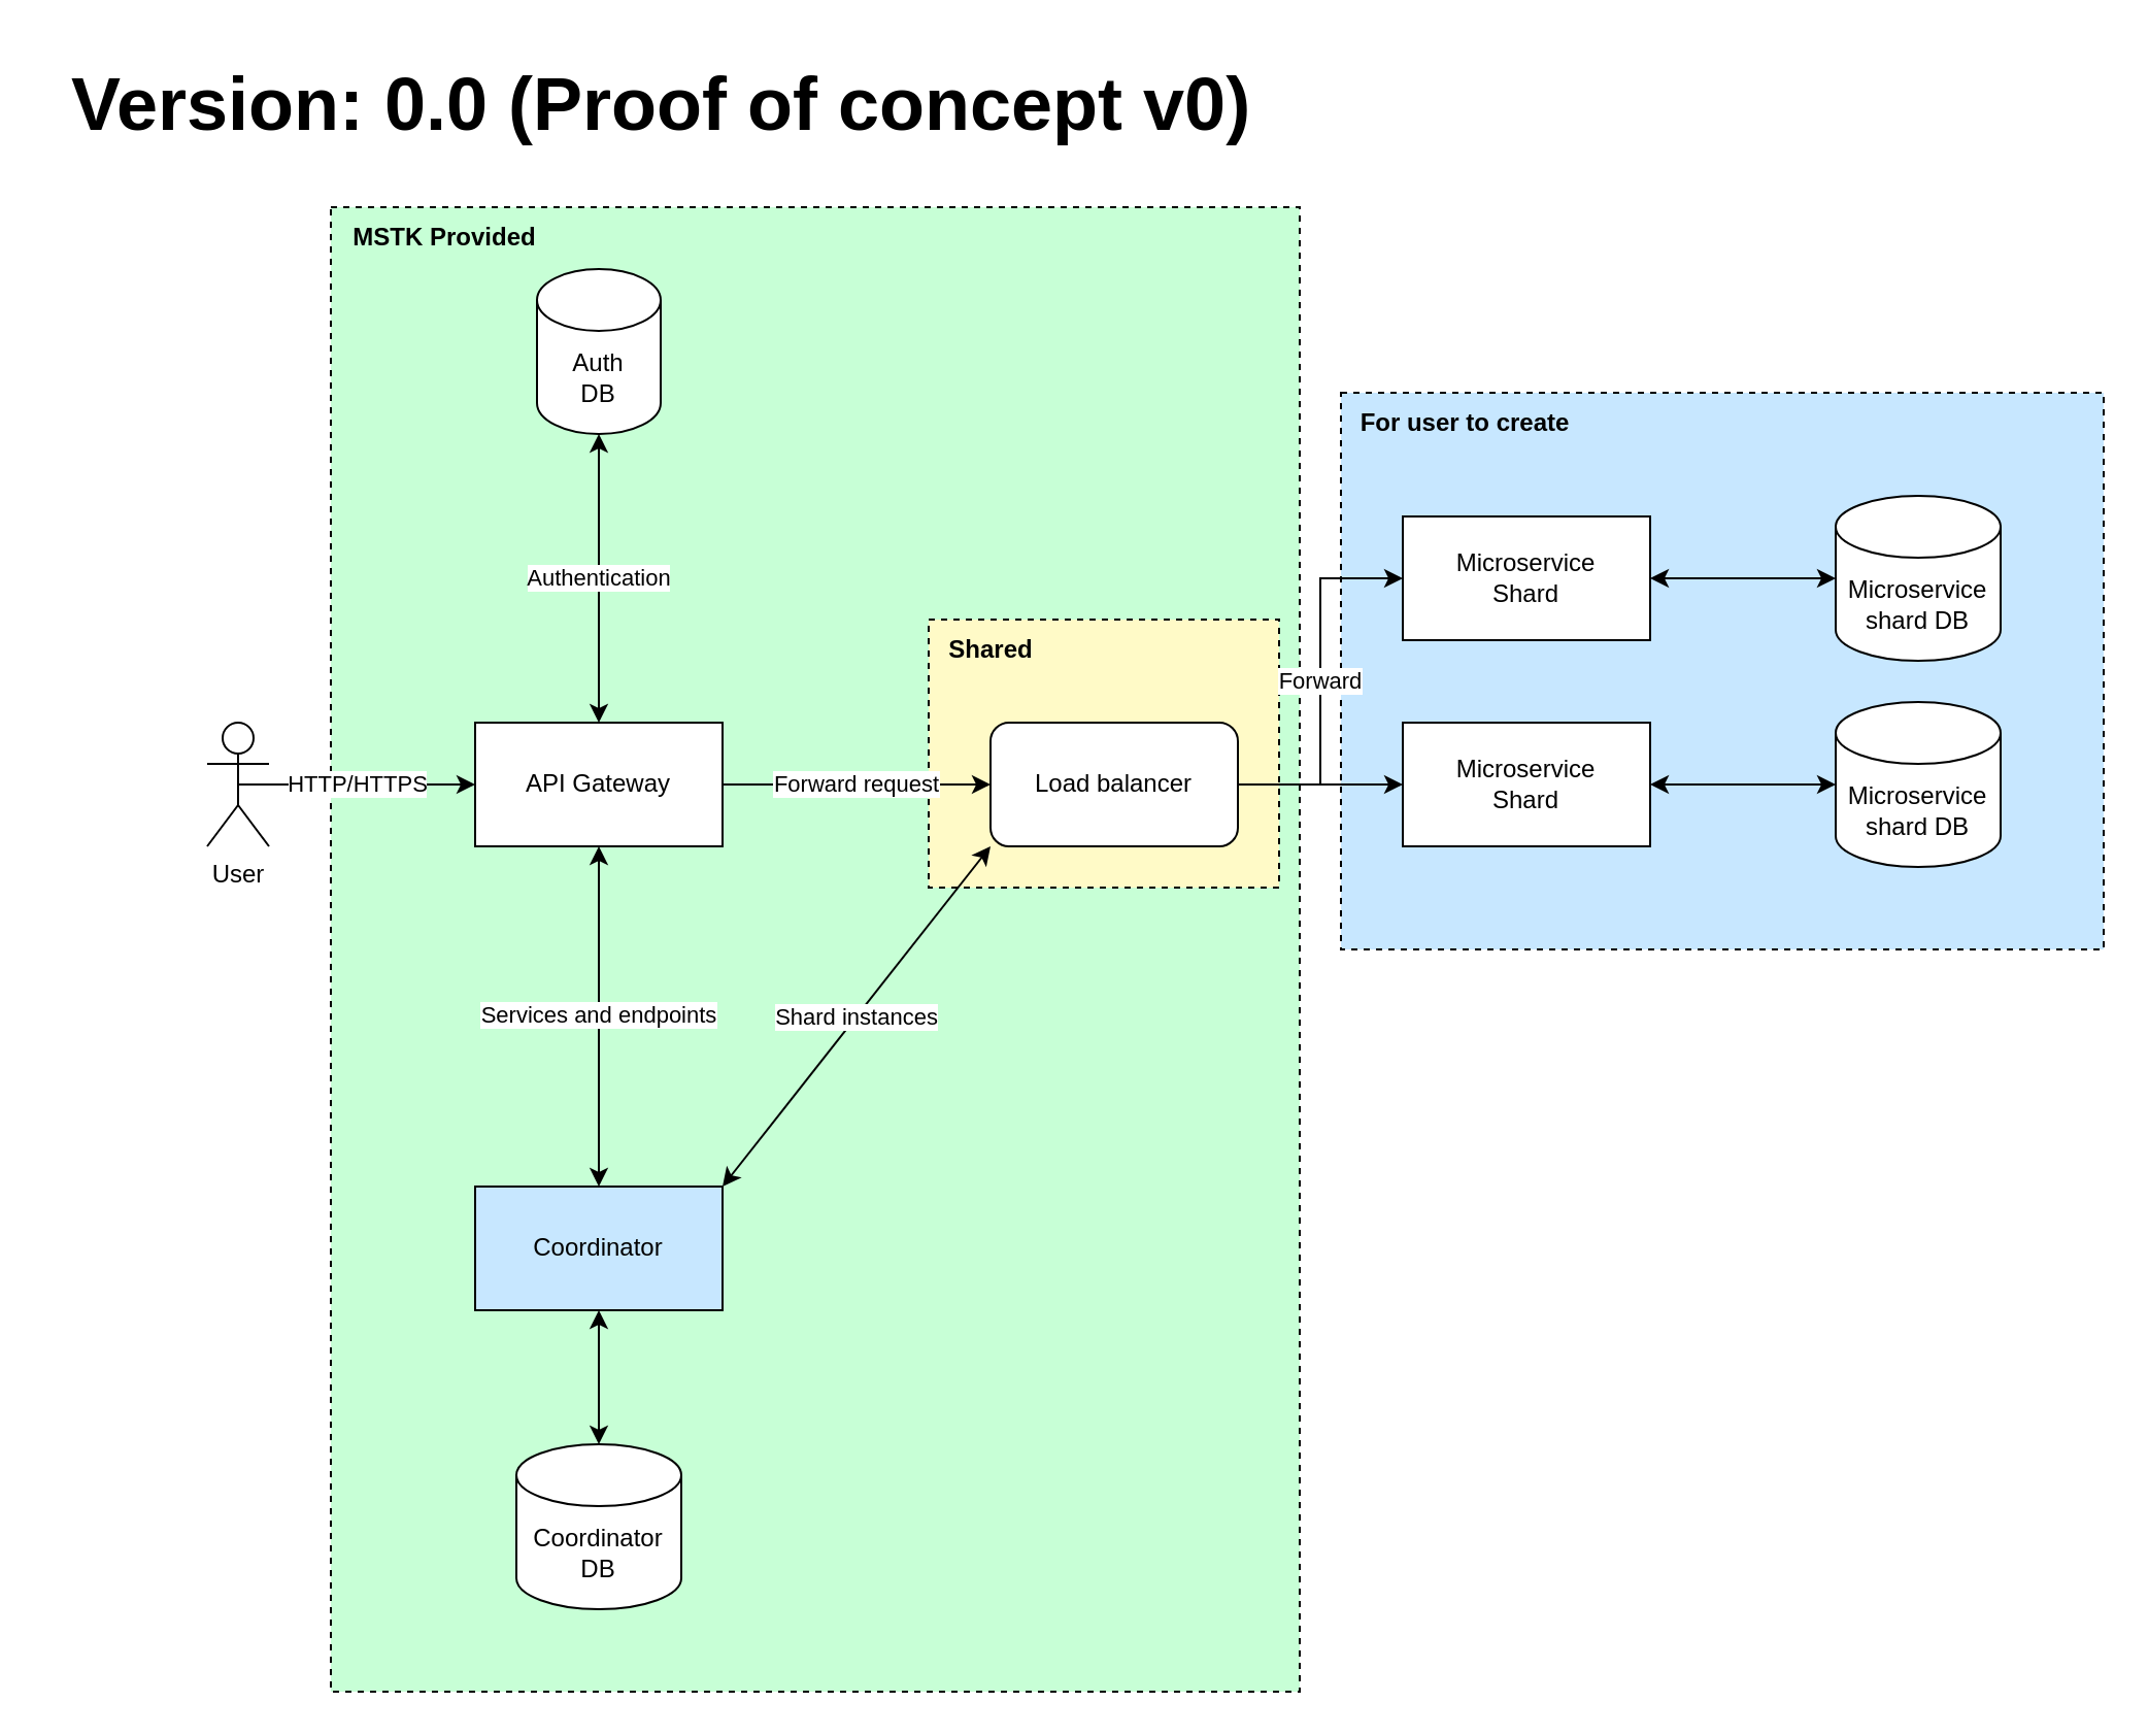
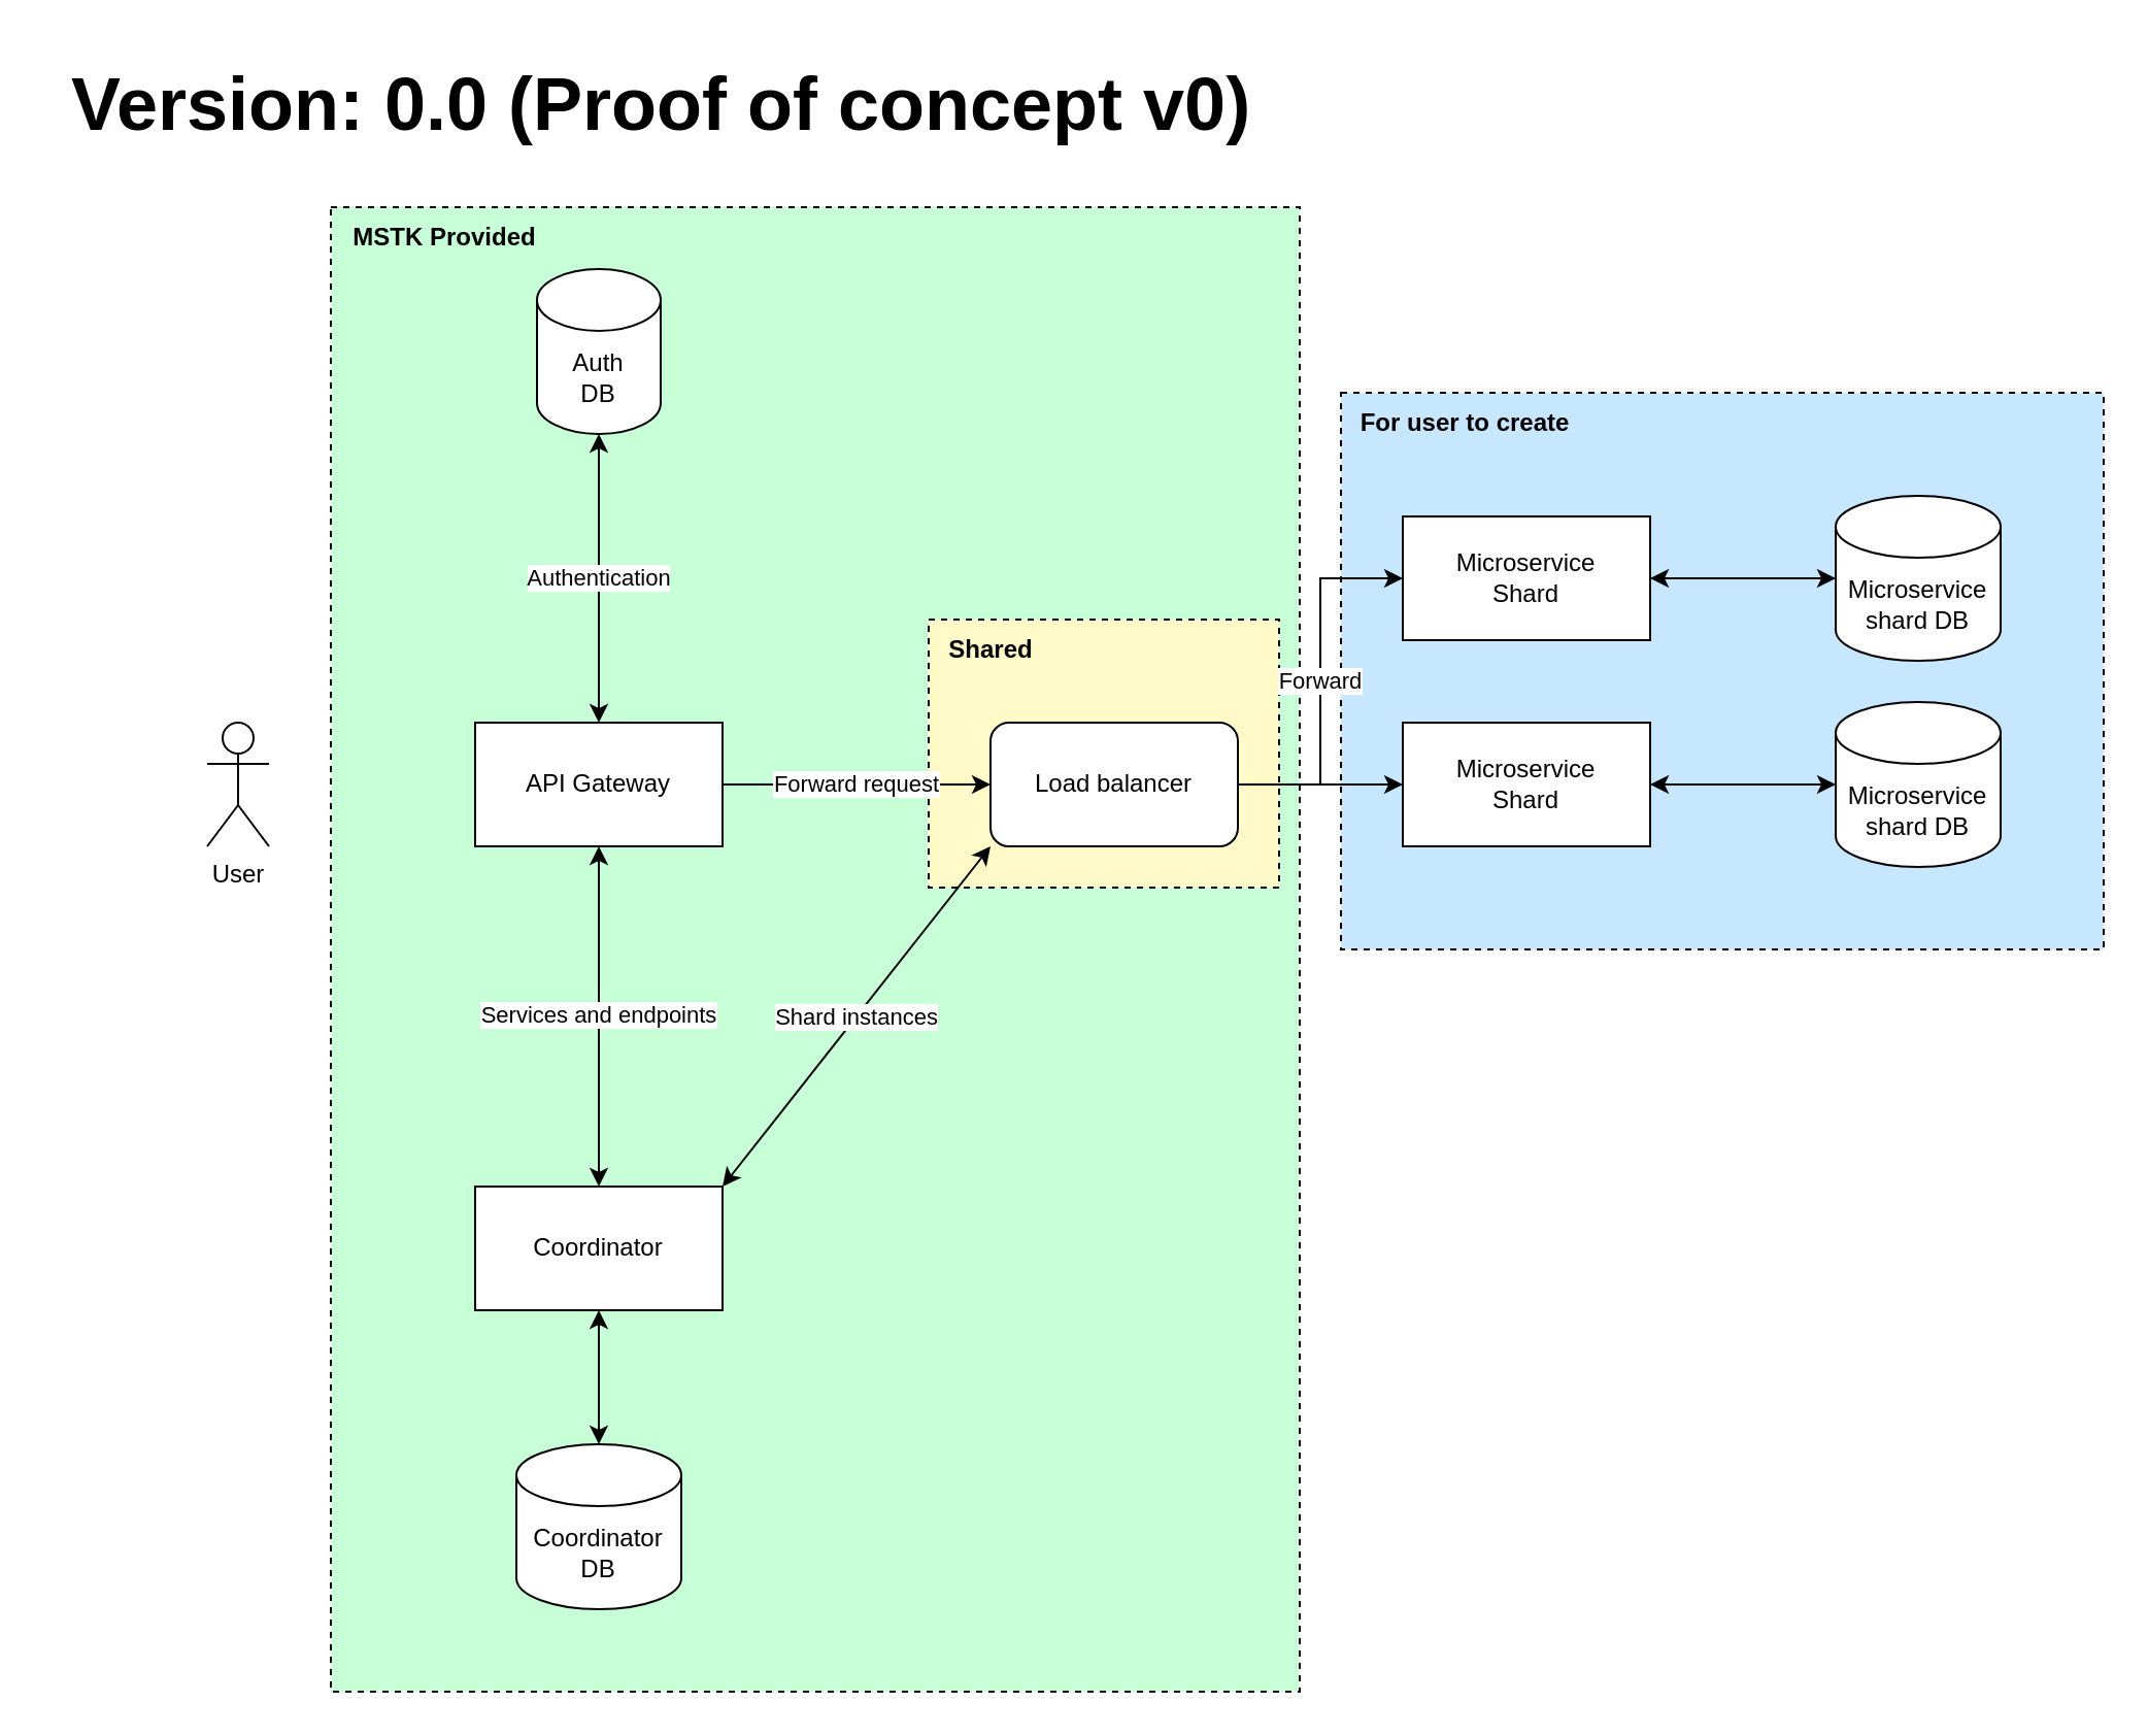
  <mxCell id="0" />
  <mxCell id="1" parent="0" />
  <mxCell id="2" value="" style="whiteSpace=wrap;html=1;dashed=1;perimeterSpacing=0;strokeWidth=1;fillColor=#c7e7ff;" vertex="1" parent="1"><mxGeometry x="650" y="190" width="370" height="270" as="geometry" /></mxCell>
  <mxCell id="3" value="" style="whiteSpace=wrap;html=1;dashed=1;perimeterSpacing=0;strokeWidth=1;fillColor=#C7FFD6;" vertex="1" parent="1"><mxGeometry x="160" y="100" width="470" height="720" as="geometry" /></mxCell>
  <mxCell id="4" value="" style="whiteSpace=wrap;html=1;dashed=1;perimeterSpacing=0;strokeWidth=1;fillColor=#fffac7;" vertex="1" parent="1"><mxGeometry x="450" y="300" width="170" height="130" as="geometry" /></mxCell>
- <mxCell id="5" value="HTTP/HTTPS" style="edgeStyle=orthogonalEdgeStyle;rounded=0;orthogonalLoop=1;jettySize=auto;html=1;exitX=0.5;exitY=0.5;exitDx=0;exitDy=0;exitPerimeter=0;" parent="1" source="6" target="9" edge="1"><mxGeometry relative="1" as="geometry" /></mxCell>
  <mxCell id="6" value="User&lt;br&gt;" style="shape=umlActor;verticalLabelPosition=bottom;verticalAlign=top;html=1;outlineConnect=0;" parent="1" vertex="1"><mxGeometry x="100" y="350" width="30" height="60" as="geometry" /></mxCell>
  <mxCell id="7" value="Forward request" style="edgeStyle=orthogonalEdgeStyle;rounded=0;orthogonalLoop=1;jettySize=auto;html=1;exitX=1;exitY=0.5;exitDx=0;exitDy=0;entryX=0;entryY=0.5;entryDx=0;entryDy=0;strokeColor=default;" parent="1" source="9" target="13" edge="1"><mxGeometry relative="1" as="geometry"><Array as="points"><mxPoint x="410" y="380" /><mxPoint x="410" y="380" /></Array></mxGeometry></mxCell>
  <mxCell id="8" value="Authentication" style="edgeStyle=none;rounded=0;orthogonalLoop=1;jettySize=auto;html=1;exitX=0.5;exitY=0;exitDx=0;exitDy=0;entryX=0.5;entryY=1;entryDx=0;entryDy=0;entryPerimeter=0;strokeColor=default;startArrow=classic;startFill=1;" parent="1" source="9" target="24" edge="1"><mxGeometry relative="1" as="geometry" /></mxCell>
  <mxCell id="9" value="API Gateway" style="whiteSpace=wrap;html=1;verticalAlign=middle;" parent="1" vertex="1"><mxGeometry x="230" y="350" width="120" height="60" as="geometry" /></mxCell>
- <mxCell id="10" value="Coordinator" style="rounded=0;whiteSpace=wrap;html=1;fillColor=#c7e7ff;" parent="1" vertex="1"><mxGeometry x="230" y="575" width="120" height="60" as="geometry" /></mxCell>
+ <mxCell id="10" value="Coordinator" style="rounded=0;whiteSpace=wrap;html=1;" parent="1" vertex="1"><mxGeometry x="230" y="575" width="120" height="60" as="geometry" /></mxCell>
  <mxCell id="11" value="" style="edgeStyle=orthogonalEdgeStyle;rounded=0;orthogonalLoop=1;jettySize=auto;html=1;" parent="1" source="13" target="14" edge="1"><mxGeometry relative="1" as="geometry" /></mxCell>
  <mxCell id="12" value="Forward" style="edgeStyle=orthogonalEdgeStyle;rounded=0;orthogonalLoop=1;jettySize=auto;html=1;exitX=1;exitY=0.5;exitDx=0;exitDy=0;entryX=0;entryY=0.5;entryDx=0;entryDy=0;strokeColor=default;" parent="1" source="13" target="21" edge="1"><mxGeometry relative="1" as="geometry" /></mxCell>
  <mxCell id="13" value="Load balancer" style="whiteSpace=wrap;html=1;rounded=1;" parent="1" vertex="1"><mxGeometry x="480" y="350" width="120" height="60" as="geometry" /></mxCell>
  <mxCell id="14" value="Microservice&lt;br&gt;Shard" style="whiteSpace=wrap;html=1;rounded=0;" parent="1" vertex="1"><mxGeometry x="680" y="350" width="120" height="60" as="geometry" /></mxCell>
  <mxCell id="15" value="Coordinator&lt;br&gt;DB" style="shape=cylinder3;whiteSpace=wrap;html=1;boundedLbl=1;backgroundOutline=1;size=15;" parent="1" vertex="1"><mxGeometry x="250" y="700" width="80" height="80" as="geometry" /></mxCell>
  <mxCell id="16" value="" style="endArrow=classic;startArrow=classic;html=1;rounded=0;entryX=0.5;entryY=1;entryDx=0;entryDy=0;exitX=0.5;exitY=0;exitDx=0;exitDy=0;exitPerimeter=0;" parent="1" source="15" target="10" edge="1"><mxGeometry width="50" height="50" relative="1" as="geometry"><mxPoint x="280" y="700" as="sourcePoint" /><mxPoint x="330" y="650" as="targetPoint" /></mxGeometry></mxCell>
  <mxCell id="17" value="Services and endpoints" style="endArrow=classic;startArrow=classic;html=1;rounded=0;strokeColor=default;entryX=0.5;entryY=1;entryDx=0;entryDy=0;exitX=0.5;exitY=0;exitDx=0;exitDy=0;" parent="1" source="10" target="9" edge="1"><mxGeometry width="50" height="50" relative="1" as="geometry"><mxPoint x="290" y="510" as="sourcePoint" /><mxPoint x="340" y="460" as="targetPoint" /></mxGeometry></mxCell>
  <mxCell id="18" value="Shard instances" style="endArrow=classic;startArrow=classic;html=1;rounded=0;strokeColor=default;exitX=1;exitY=0;exitDx=0;exitDy=0;entryX=0;entryY=1;entryDx=0;entryDy=0;" parent="1" source="10" target="13" edge="1"><mxGeometry x="-0.0" width="50" height="50" relative="1" as="geometry"><mxPoint x="480" y="580" as="sourcePoint" /><mxPoint x="530" y="530" as="targetPoint" /><mxPoint as="offset" /></mxGeometry></mxCell>
  <mxCell id="19" value="Microservice shard DB" style="shape=cylinder3;whiteSpace=wrap;html=1;boundedLbl=1;backgroundOutline=1;size=15;" parent="1" vertex="1"><mxGeometry x="890" y="340" width="80" height="80" as="geometry" /></mxCell>
  <mxCell id="20" value="" style="endArrow=classic;startArrow=classic;html=1;rounded=0;strokeColor=default;exitX=1;exitY=0.5;exitDx=0;exitDy=0;entryX=0;entryY=0.5;entryDx=0;entryDy=0;entryPerimeter=0;" parent="1" source="14" target="19" edge="1"><mxGeometry width="50" height="50" relative="1" as="geometry"><mxPoint x="830" y="490" as="sourcePoint" /><mxPoint x="880" y="440" as="targetPoint" /></mxGeometry></mxCell>
  <mxCell id="21" value="Microservice&lt;br&gt;Shard" style="whiteSpace=wrap;html=1;rounded=0;" parent="1" vertex="1"><mxGeometry x="680" y="250" width="120" height="60" as="geometry" /></mxCell>
  <mxCell id="22" value="Microservice shard DB" style="shape=cylinder3;whiteSpace=wrap;html=1;boundedLbl=1;backgroundOutline=1;size=15;" parent="1" vertex="1"><mxGeometry x="890" y="240" width="80" height="80" as="geometry" /></mxCell>
  <mxCell id="23" value="" style="endArrow=classic;startArrow=classic;html=1;rounded=0;strokeColor=default;exitX=1;exitY=0.5;exitDx=0;exitDy=0;entryX=0;entryY=0.5;entryDx=0;entryDy=0;entryPerimeter=0;" parent="1" source="21" target="22" edge="1"><mxGeometry width="50" height="50" relative="1" as="geometry"><mxPoint x="830" y="390" as="sourcePoint" /><mxPoint x="880" y="340" as="targetPoint" /></mxGeometry></mxCell>
  <mxCell id="24" value="Auth&lt;br&gt;DB" style="shape=cylinder3;whiteSpace=wrap;html=1;boundedLbl=1;backgroundOutline=1;size=15;" parent="1" vertex="1"><mxGeometry x="260" y="130" width="60" height="80" as="geometry" /></mxCell>
  <mxCell id="25" value="MSTK Provided" style="text;html=1;align=center;verticalAlign=middle;resizable=0;points=[];autosize=1;strokeColor=none;fillColor=none;fontStyle=1" vertex="1" parent="1"><mxGeometry x="160" y="100" width="110" height="30" as="geometry" /></mxCell>
  <mxCell id="26" value="For user to create&lt;br&gt;" style="text;html=1;align=center;verticalAlign=middle;resizable=0;points=[];autosize=1;strokeColor=none;fillColor=none;fontStyle=1" vertex="1" parent="1"><mxGeometry x="650" y="190" width="120" height="30" as="geometry" /></mxCell>
  <mxCell id="27" value="Shared&lt;br&gt;" style="text;html=1;align=center;verticalAlign=middle;resizable=0;points=[];autosize=1;strokeColor=none;fillColor=none;fontStyle=1" vertex="1" parent="1"><mxGeometry x="450" y="300" width="60" height="30" as="geometry" /></mxCell>
  <mxCell id="28" value="Version: 0.0 (Proof of concept v0)" style="text;html=1;align=center;verticalAlign=middle;resizable=0;points=[];autosize=1;strokeColor=none;fillColor=none;fontStyle=1;fontSize=36;" vertex="1" parent="1"><mxGeometry width="600" height="60" as="geometry" x="20" y="20" /></mxCell>
